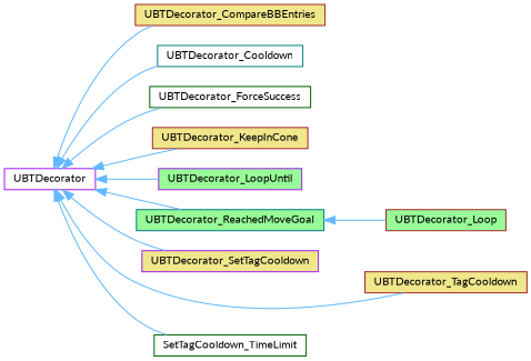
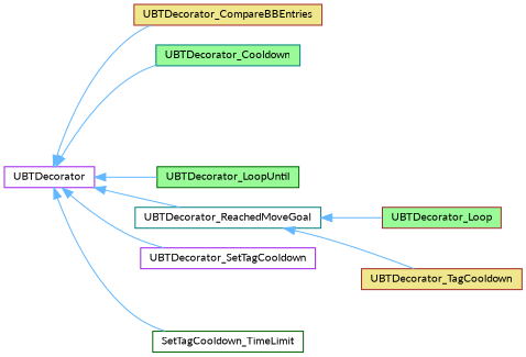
  digraph {
    fontname=Lato
    rankdir=LR
    node [color=brown fillcolor=white fontname=Lato fontsize=10 shape=box style=filled]
    edge [color=steelblue1 dir=back fontname=Lato fontsize=10 labelfontname=Helvetica labelfontsize=10 style=solid]
    n1 [color=purple height=0.2 label=UBTDecorator width=0.4]
    n2 [fillcolor=khaki height=0.2 label=UBTDecorator_CompareBBEntries width=0.4]
-   n3 [color=teal height=0.2 label=UBTDecorator_Cooldown width=0.4]
-   n4 [color=darkgreen height=0.2 label=UBTDecorator_ForceSuccess width=0.4]
-   n5 [fillcolor=khaki height=0.2 label=UBTDecorator_KeepInCone width=0.4]
-   n6 [color=purple fillcolor=palegreen height=0.2 label=UBTDecorator_LoopUntil width=0.4]
-   n7 [color=teal fillcolor=palegreen height=0.2 label=UBTDecorator_ReachedMoveGoal width=0.4]
-   n8 [color=purple fillcolor=khaki height=0.2 label=UBTDecorator_SetTagCooldown width=0.4]
+   n3 [color=teal fillcolor=palegreen height=0.2 label=UBTDecorator_Cooldown width=0.4]
+   n6 [color=darkgreen fillcolor=palegreen height=0.2 label=UBTDecorator_LoopUntil width=0.4]
+   n7 [color=teal height=0.2 label=UBTDecorator_ReachedMoveGoal width=0.4]
+   n8 [color=purple height=0.2 label=UBTDecorator_SetTagCooldown width=0.4]
    n9 [fillcolor=khaki height=0.2 label=UBTDecorator_TagCooldown width=0.4]
    n10 [color=darkgreen height=0.2 label=SetTagCooldown_TimeLimit width=0.4]
    n11 [fillcolor=palegreen height=0.2 label=UBTDecorator_Loop width=0.4]
    n1 -> n2
    n1 -> n3
-   n1 -> n4
-   n1 -> n5
    n1 -> n6
    n1 -> n7
    n1 -> n8
-   n1 -> n9
+   n7 -> n9
    n1 -> n10
    n7 -> n11
  }
